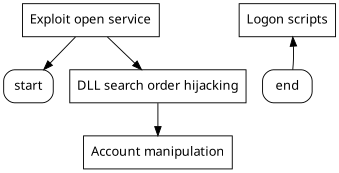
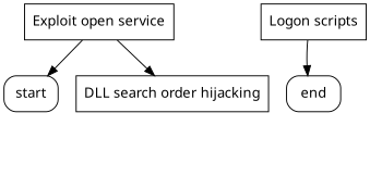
  digraph {
    fontname="Noto Sans"
    node [fontname="Noto Sans" shape=box]
    edge [fontname="Noto Sans"]
    n1 [label=start style=rounded]
    n2 [label="Exploit open service"]
    n3 [label="DLL search order hijacking"]
-   n4 [label="Account manipulation"]
    n5 [label="Logon scripts"]
    n6 [label=end style=rounded]
    n2 -> n1
    n2 -> n3
-   n3 -> n4
-   n6 -> n5
+   n5 -> n6
  }
